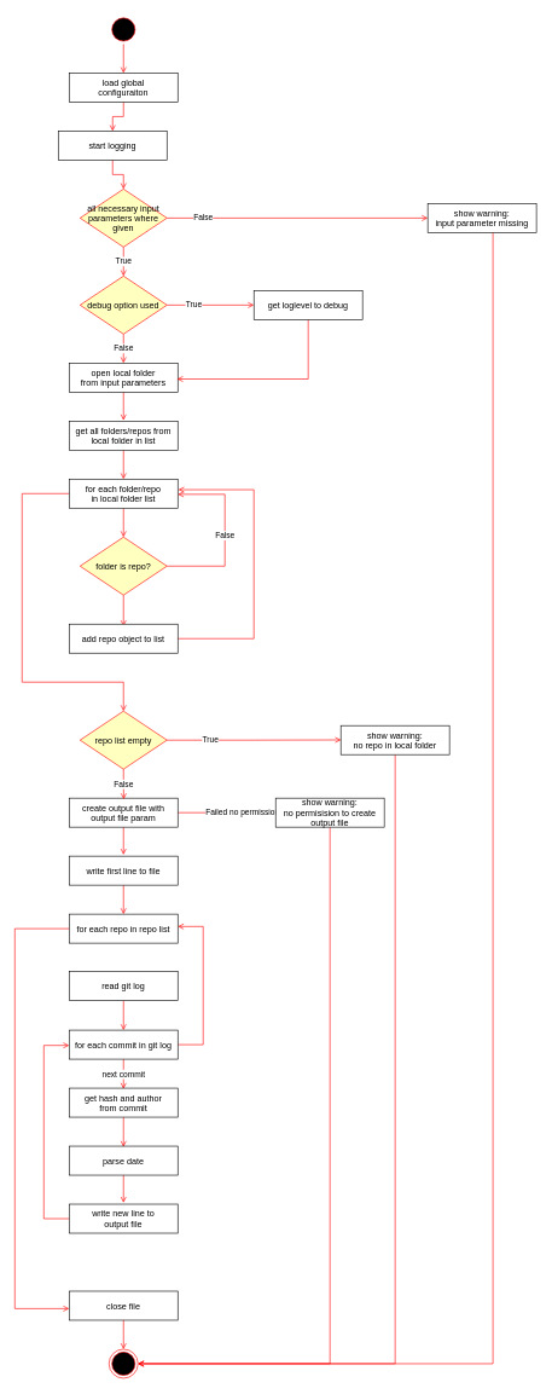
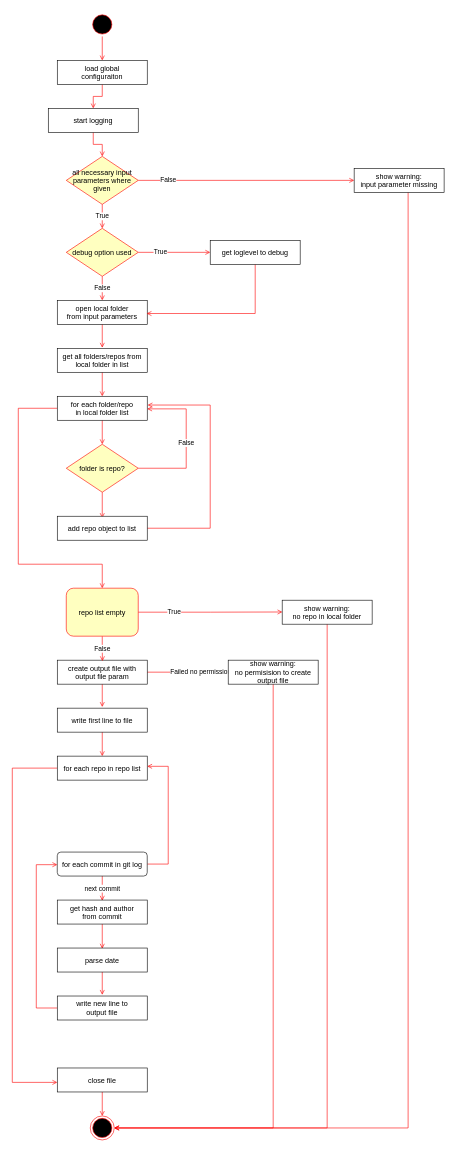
  <mxCell id="0" />
  <mxCell id="1" parent="0" />
  <mxCell id="2" style="edgeStyle=orthogonalEdgeStyle;rounded=0;orthogonalLoop=1;jettySize=auto;html=1;endArrow=open;endFill=0;strokeColor=#FF0303;" edge="1" parent="1" source="3" target="5"><mxGeometry relative="1" as="geometry" /></mxCell>
  <mxCell id="3" value="" style="ellipse;shape=startState;fillColor=#000000;strokeColor=#ff0000;" vertex="1" parent="1"><mxGeometry x="150" y="20" width="40" height="40" as="geometry" /></mxCell>
  <mxCell id="4" style="edgeStyle=orthogonalEdgeStyle;rounded=0;orthogonalLoop=1;jettySize=auto;html=1;endArrow=open;endFill=0;strokeColor=#FF0303;" edge="1" parent="1" source="5" target="10"><mxGeometry relative="1" as="geometry" /></mxCell>
  <mxCell id="5" value="load global &#10;configuraiton" style="" vertex="1" parent="1"><mxGeometry x="95" y="100" width="150" height="40" as="geometry" /></mxCell>
  <mxCell id="6" value="False" style="edgeStyle=orthogonalEdgeStyle;rounded=0;orthogonalLoop=1;jettySize=auto;html=1;entryX=0;entryY=0.5;entryDx=0;entryDy=0;endArrow=open;endFill=0;strokeColor=#FF0303;" edge="1" parent="1" source="8" target="12"><mxGeometry x="-0.724" relative="1" as="geometry"><mxPoint as="offset" /></mxGeometry></mxCell>
  <mxCell id="7" value="True" style="edgeStyle=orthogonalEdgeStyle;rounded=0;orthogonalLoop=1;jettySize=auto;html=1;entryX=0.5;entryY=0;entryDx=0;entryDy=0;endArrow=open;endFill=0;strokeColor=#FF0303;" edge="1" parent="1" source="8" target="15"><mxGeometry relative="1" as="geometry"><mxPoint x="170" y="380" as="targetPoint" /></mxGeometry></mxCell>
  <mxCell id="8" value="all necessary input&#10;parameters where&#10;given" style="rhombus;fillColor=#ffffc0;strokeColor=#ff0000;" parent="1" vertex="1"><mxGeometry x="110" y="260" width="120" height="80" as="geometry" /></mxCell>
  <mxCell id="9" style="edgeStyle=orthogonalEdgeStyle;rounded=0;orthogonalLoop=1;jettySize=auto;html=1;endArrow=open;endFill=0;strokeColor=#FF0303;" edge="1" parent="1" source="10" target="8"><mxGeometry relative="1" as="geometry" /></mxCell>
  <mxCell id="10" value="start logging" style="" vertex="1" parent="1"><mxGeometry x="80" y="180" width="150" height="40" as="geometry" /></mxCell>
  <mxCell id="11" style="edgeStyle=orthogonalEdgeStyle;rounded=0;orthogonalLoop=1;jettySize=auto;html=1;entryX=1;entryY=0.5;entryDx=0;entryDy=0;endArrow=open;endFill=0;strokeColor=#FF0303;" edge="1" parent="1" source="12" target="50"><mxGeometry relative="1" as="geometry"><Array as="points"><mxPoint x="680" y="1880" /></Array></mxGeometry></mxCell>
  <mxCell id="12" value="show warning:&#10;input parameter missing" style="" vertex="1" parent="1"><mxGeometry x="590" y="280" width="150" height="40" as="geometry" /></mxCell>
  <mxCell id="13" value="False" style="edgeStyle=orthogonalEdgeStyle;rounded=0;orthogonalLoop=1;jettySize=auto;html=1;entryX=0.5;entryY=0;entryDx=0;entryDy=0;endArrow=open;endFill=0;strokeColor=#FF0303;" edge="1" parent="1" source="15" target="17"><mxGeometry relative="1" as="geometry" /></mxCell>
  <mxCell id="14" value="True" style="edgeStyle=orthogonalEdgeStyle;rounded=0;orthogonalLoop=1;jettySize=auto;html=1;entryX=0;entryY=0.5;entryDx=0;entryDy=0;endArrow=open;endFill=0;strokeColor=#FF0303;" edge="1" parent="1" source="15" target="19"><mxGeometry x="-0.385" relative="1" as="geometry"><mxPoint as="offset" /></mxGeometry></mxCell>
  <mxCell id="15" value="debug option used" style="rhombus;fillColor=#ffffc0;strokeColor=#ff0000;" vertex="1" parent="1"><mxGeometry x="110" y="380" width="120" height="80" as="geometry" /></mxCell>
  <mxCell id="16" style="edgeStyle=orthogonalEdgeStyle;rounded=0;orthogonalLoop=1;jettySize=auto;html=1;entryX=0.5;entryY=-0.025;entryDx=0;entryDy=0;endArrow=open;endFill=0;strokeColor=#FF0303;entryPerimeter=0;" edge="1" parent="1" source="17" target="21"><mxGeometry relative="1" as="geometry"><mxPoint x="170" y="580" as="targetPoint" /></mxGeometry></mxCell>
  <mxCell id="17" value="open local folder&#10;from input parameters" style="" vertex="1" parent="1"><mxGeometry x="95" y="500" width="150" height="40" as="geometry" /></mxCell>
  <mxCell id="18" style="edgeStyle=orthogonalEdgeStyle;rounded=0;orthogonalLoop=1;jettySize=auto;html=1;entryX=0.993;entryY=0.55;entryDx=0;entryDy=0;entryPerimeter=0;endArrow=open;endFill=0;strokeColor=#FF0303;" edge="1" parent="1" source="19" target="17"><mxGeometry relative="1" as="geometry"><Array as="points"><mxPoint x="425" y="522" /></Array></mxGeometry></mxCell>
  <mxCell id="19" value="get loglevel to debug" style="" vertex="1" parent="1"><mxGeometry x="350" y="400" width="150" height="40" as="geometry" /></mxCell>
  <mxCell id="20" style="edgeStyle=orthogonalEdgeStyle;rounded=0;orthogonalLoop=1;jettySize=auto;html=1;entryX=0.5;entryY=0;entryDx=0;entryDy=0;entryPerimeter=0;endArrow=open;endFill=0;strokeColor=#FF0303;" edge="1" parent="1" source="21" target="24"><mxGeometry relative="1" as="geometry" /></mxCell>
  <mxCell id="21" value="get all folders/repos from &#10;local folder in list" style="" vertex="1" parent="1"><mxGeometry x="95" y="580" width="150" height="40" as="geometry" /></mxCell>
  <mxCell id="22" style="edgeStyle=orthogonalEdgeStyle;rounded=0;orthogonalLoop=1;jettySize=auto;html=1;entryX=0.5;entryY=0;entryDx=0;entryDy=0;endArrow=open;endFill=0;strokeColor=#FF0303;" edge="1" parent="1" source="24" target="27"><mxGeometry relative="1" as="geometry" /></mxCell>
  <mxCell id="23" style="edgeStyle=orthogonalEdgeStyle;rounded=0;orthogonalLoop=1;jettySize=auto;html=1;entryX=0.5;entryY=0;entryDx=0;entryDy=0;endArrow=open;endFill=0;strokeColor=#FF0303;" edge="1" parent="1" source="24" target="53"><mxGeometry relative="1" as="geometry"><Array as="points"><mxPoint x="30" y="680" /><mxPoint x="30" y="940" /><mxPoint x="170" y="940" /></Array></mxGeometry></mxCell>
  <mxCell id="24" value="for each folder/repo &#10;in local folder list " style="" vertex="1" parent="1"><mxGeometry x="95" y="660" width="150" height="40" as="geometry" /></mxCell>
  <mxCell id="25" value="False" style="edgeStyle=orthogonalEdgeStyle;rounded=0;orthogonalLoop=1;jettySize=auto;html=1;entryX=1;entryY=0.525;entryDx=0;entryDy=0;entryPerimeter=0;endArrow=open;endFill=0;strokeColor=#FF0303;" edge="1" parent="1" source="27" target="24"><mxGeometry relative="1" as="geometry"><Array as="points"><mxPoint x="310" y="780" /><mxPoint x="310" y="681" /></Array></mxGeometry></mxCell>
  <mxCell id="26" style="edgeStyle=orthogonalEdgeStyle;rounded=0;orthogonalLoop=1;jettySize=auto;html=1;entryX=0.5;entryY=0.075;entryDx=0;entryDy=0;entryPerimeter=0;endArrow=open;endFill=0;strokeColor=#FF0303;" edge="1" parent="1" source="27" target="29"><mxGeometry relative="1" as="geometry" /></mxCell>
  <mxCell id="27" value="folder is repo?" style="rhombus;fillColor=#ffffc0;strokeColor=#ff0000;" vertex="1" parent="1"><mxGeometry x="110" y="740" width="120" height="80" as="geometry" /></mxCell>
  <mxCell id="28" style="edgeStyle=orthogonalEdgeStyle;rounded=0;orthogonalLoop=1;jettySize=auto;html=1;endArrow=open;endFill=0;strokeColor=#FF0303;entryX=1.004;entryY=0.365;entryDx=0;entryDy=0;entryPerimeter=0;" edge="1" parent="1" source="29" target="24"><mxGeometry relative="1" as="geometry"><mxPoint x="400" y="730" as="targetPoint" /><Array as="points"><mxPoint x="350" y="880" /><mxPoint x="350" y="675" /></Array></mxGeometry></mxCell>
  <mxCell id="29" value="add repo object to list" style="" vertex="1" parent="1"><mxGeometry x="95" y="860" width="150" height="40" as="geometry" /></mxCell>
  <mxCell id="30" style="edgeStyle=orthogonalEdgeStyle;rounded=0;orthogonalLoop=1;jettySize=auto;html=1;entryX=0.5;entryY=-0.05;entryDx=0;entryDy=0;entryPerimeter=0;endArrow=open;endFill=0;strokeColor=#FF0303;" edge="1" parent="1" source="32" target="34"><mxGeometry relative="1" as="geometry" /></mxCell>
  <mxCell id="31" value="Failed no permission" style="edgeStyle=orthogonalEdgeStyle;rounded=0;orthogonalLoop=1;jettySize=auto;html=1;entryX=-0.015;entryY=0.5;entryDx=0;entryDy=0;entryPerimeter=0;endArrow=open;endFill=0;strokeColor=#FF0303;" edge="1" parent="1" source="32" target="57"><mxGeometry x="0.348" relative="1" as="geometry"><mxPoint as="offset" /></mxGeometry></mxCell>
  <mxCell id="32" value="create output file with&#10;output file param" style="" vertex="1" parent="1"><mxGeometry x="95" y="1100" width="150" height="40" as="geometry" /></mxCell>
  <mxCell id="33" style="edgeStyle=orthogonalEdgeStyle;rounded=0;orthogonalLoop=1;jettySize=auto;html=1;entryX=0.5;entryY=0;entryDx=0;entryDy=0;entryPerimeter=0;endArrow=open;endFill=0;strokeColor=#FF0303;" edge="1" parent="1" source="34" target="36"><mxGeometry relative="1" as="geometry" /></mxCell>
  <mxCell id="34" value="write first line to file" style="" vertex="1" parent="1"><mxGeometry x="95" y="1180" width="150" height="40" as="geometry" /></mxCell>
  <mxCell id="35" style="edgeStyle=orthogonalEdgeStyle;rounded=0;orthogonalLoop=1;jettySize=auto;html=1;endArrow=open;endFill=0;strokeColor=#FF0303;entryX=0;entryY=0.6;entryDx=0;entryDy=0;entryPerimeter=0;" edge="1" parent="1" source="36" target="43"><mxGeometry relative="1" as="geometry"><mxPoint x="30" y="1730" as="targetPoint" /><Array as="points"><mxPoint x="20" y="1280" /><mxPoint x="20" y="1804" /></Array></mxGeometry></mxCell>
  <mxCell id="36" value="for each repo in repo list" style="" vertex="1" parent="1"><mxGeometry x="95" y="1260" width="150" height="40" as="geometry" /></mxCell>
- <mxCell id="37" style="edgeStyle=orthogonalEdgeStyle;rounded=0;orthogonalLoop=1;jettySize=auto;html=1;entryX=0.5;entryY=0;entryDx=0;entryDy=0;entryPerimeter=0;endArrow=open;endFill=0;strokeColor=#FF0303;" edge="1" parent="1" source="38" target="41"><mxGeometry relative="1" as="geometry" /></mxCell>
- <mxCell id="38" value="read git log" style="" vertex="1" parent="1"><mxGeometry x="95" y="1339" width="150" height="40" as="geometry" /></mxCell>
  <mxCell id="39" value="next commit" style="edgeStyle=orthogonalEdgeStyle;rounded=0;orthogonalLoop=1;jettySize=auto;html=1;entryX=0.5;entryY=0.025;entryDx=0;entryDy=0;entryPerimeter=0;endArrow=open;endFill=0;strokeColor=#FF0303;" edge="1" parent="1" source="41" target="45"><mxGeometry relative="1" as="geometry" /></mxCell>
  <mxCell id="40" style="edgeStyle=orthogonalEdgeStyle;rounded=0;orthogonalLoop=1;jettySize=auto;html=1;entryX=1;entryY=0.425;entryDx=0;entryDy=0;entryPerimeter=0;endArrow=open;endFill=0;strokeColor=#FF0303;" edge="1" parent="1" source="41" target="36"><mxGeometry relative="1" as="geometry"><Array as="points"><mxPoint x="280" y="1440" /><mxPoint x="280" y="1277" /></Array></mxGeometry></mxCell>
- <mxCell id="41" value="for each commit in git log" style="" vertex="1" parent="1"><mxGeometry x="95" y="1420" width="150" height="40" as="geometry" /></mxCell>
+ <mxCell id="41" value="for each commit in git log" style="rounded=1;" vertex="1" parent="1"><mxGeometry x="95" y="1420" width="150" height="40" as="geometry" /></mxCell>
  <mxCell id="42" style="edgeStyle=orthogonalEdgeStyle;rounded=0;orthogonalLoop=1;jettySize=auto;html=1;entryX=0.5;entryY=0;entryDx=0;entryDy=0;endArrow=open;endFill=0;strokeColor=#FF0303;" edge="1" parent="1" source="43" target="50"><mxGeometry relative="1" as="geometry" /></mxCell>
  <mxCell id="43" value="close file" style="" vertex="1" parent="1"><mxGeometry x="95" y="1780" width="150" height="40" as="geometry" /></mxCell>
  <mxCell id="44" style="edgeStyle=orthogonalEdgeStyle;rounded=0;orthogonalLoop=1;jettySize=auto;html=1;entryX=0.5;entryY=0.025;entryDx=0;entryDy=0;entryPerimeter=0;endArrow=open;endFill=0;strokeColor=#FF0303;" edge="1" parent="1" source="45" target="47"><mxGeometry relative="1" as="geometry" /></mxCell>
  <mxCell id="45" value="get hash and author&#10;from commit" style="" vertex="1" parent="1"><mxGeometry x="95" y="1500" width="150" height="40" as="geometry" /></mxCell>
  <mxCell id="46" style="edgeStyle=orthogonalEdgeStyle;rounded=0;orthogonalLoop=1;jettySize=auto;html=1;entryX=0.5;entryY=-0.05;entryDx=0;entryDy=0;entryPerimeter=0;endArrow=open;endFill=0;strokeColor=#FF0303;" edge="1" parent="1" source="47" target="49"><mxGeometry relative="1" as="geometry" /></mxCell>
  <mxCell id="47" value="parse date" style="" vertex="1" parent="1"><mxGeometry x="95" y="1580" width="150" height="40" as="geometry" /></mxCell>
  <mxCell id="48" style="edgeStyle=orthogonalEdgeStyle;rounded=0;orthogonalLoop=1;jettySize=auto;html=1;entryX=0;entryY=0.525;entryDx=0;entryDy=0;entryPerimeter=0;endArrow=open;endFill=0;strokeColor=#FF0303;" edge="1" parent="1" source="49" target="41"><mxGeometry relative="1" as="geometry"><Array as="points"><mxPoint x="60" y="1680" /><mxPoint x="60" y="1441" /></Array></mxGeometry></mxCell>
  <mxCell id="49" value="write new line to&#10;output file" style="" vertex="1" parent="1"><mxGeometry x="95" y="1660" width="150" height="40" as="geometry" /></mxCell>
  <mxCell id="50" value="" style="ellipse;shape=endState;fillColor=#000000;strokeColor=#ff0000" vertex="1" parent="1"><mxGeometry x="150" y="1860" width="40" height="40" as="geometry" /></mxCell>
  <mxCell id="51" value="False" style="edgeStyle=orthogonalEdgeStyle;rounded=0;orthogonalLoop=1;jettySize=auto;html=1;entryX=0.502;entryY=0.04;entryDx=0;entryDy=0;entryPerimeter=0;endArrow=open;endFill=0;strokeColor=#FF0303;" edge="1" parent="1" source="53" target="32"><mxGeometry relative="1" as="geometry" /></mxCell>
  <mxCell id="52" value="True" style="edgeStyle=orthogonalEdgeStyle;rounded=0;orthogonalLoop=1;jettySize=auto;html=1;entryX=0.002;entryY=0.492;entryDx=0;entryDy=0;entryPerimeter=0;endArrow=open;endFill=0;strokeColor=#FF0303;" edge="1" parent="1" source="53" target="55"><mxGeometry x="-0.501" relative="1" as="geometry"><mxPoint as="offset" /></mxGeometry></mxCell>
- <mxCell id="53" value="repo list empty" style="rhombus;fillColor=#ffffc0;strokeColor=#ff0000;" vertex="1" parent="1"><mxGeometry x="110" y="980" width="120" height="80" as="geometry" /></mxCell>
+ <mxCell id="53" value="repo list empty" style="fillColor=#ffffc0;strokeColor=#ff0000;rounded=1;" vertex="1" parent="1"><mxGeometry x="110" y="980" width="120" height="80" as="geometry" /></mxCell>
  <mxCell id="54" style="edgeStyle=orthogonalEdgeStyle;rounded=0;orthogonalLoop=1;jettySize=auto;html=1;entryX=1;entryY=0.5;entryDx=0;entryDy=0;endArrow=open;endFill=0;strokeColor=#FF0303;" edge="1" parent="1" source="55" target="50"><mxGeometry relative="1" as="geometry"><Array as="points"><mxPoint x="545" y="1880" /></Array></mxGeometry></mxCell>
  <mxCell id="55" value="show warning:&#10;no repo in local folder" style="" vertex="1" parent="1"><mxGeometry x="470" y="1000" width="150" height="40" as="geometry" /></mxCell>
  <mxCell id="56" style="edgeStyle=orthogonalEdgeStyle;rounded=0;orthogonalLoop=1;jettySize=auto;html=1;endArrow=open;endFill=0;strokeColor=#FF0303;entryX=1;entryY=0.5;entryDx=0;entryDy=0;" edge="1" parent="1" source="57" target="50"><mxGeometry relative="1" as="geometry"><mxPoint x="420" y="1957.5" as="targetPoint" /><Array as="points"><mxPoint x="455" y="1880" /></Array></mxGeometry></mxCell>
  <mxCell id="57" value="show warning:&#10;no permisision to create &#10;output file" style="" vertex="1" parent="1"><mxGeometry x="380" y="1100" width="150" height="40" as="geometry" /></mxCell>
